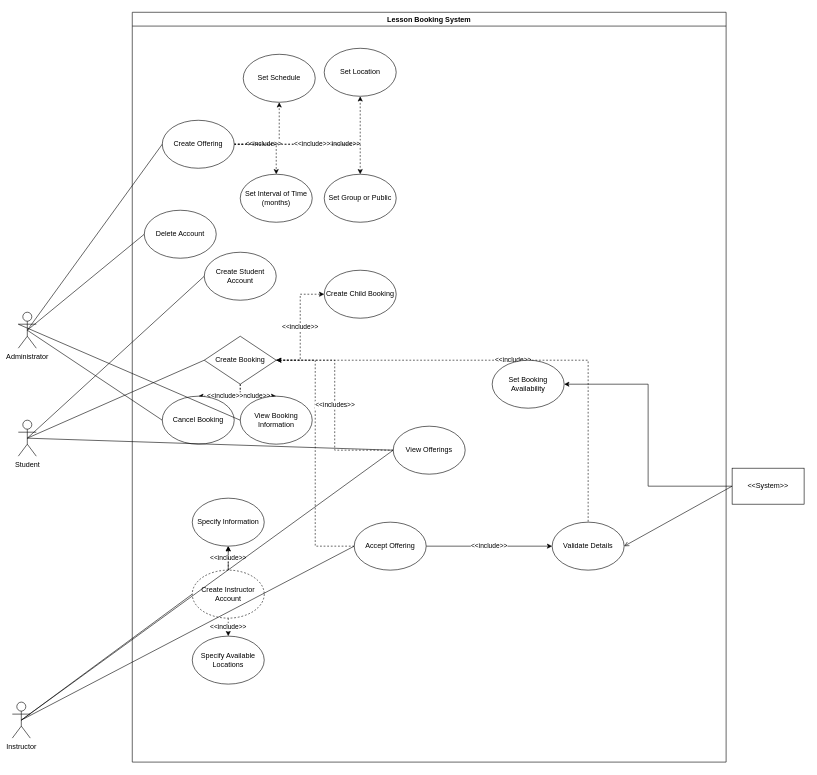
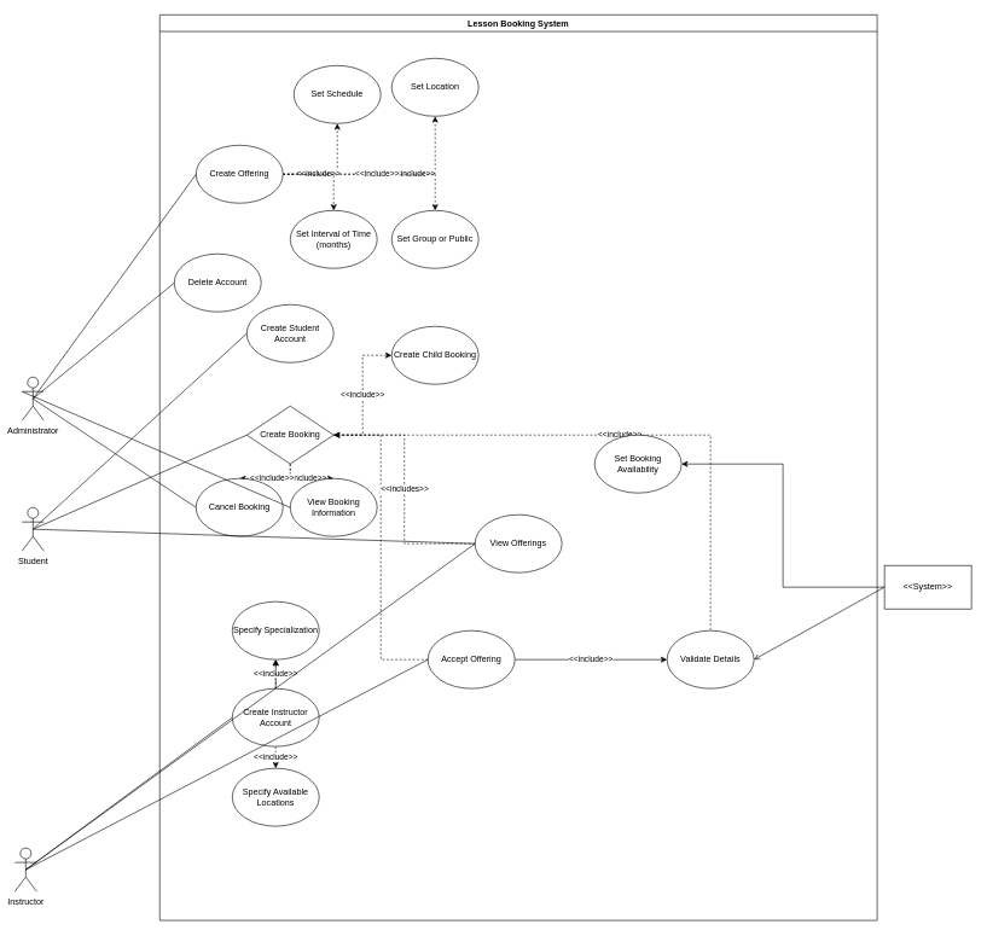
  <mxCell id="0" />
  <mxCell id="1" parent="0" />
  <mxCell id="2" value="Student" style="shape=umlActor;verticalLabelPosition=bottom;verticalAlign=top;html=1;outlineConnect=0;" vertex="1" parent="1"><mxGeometry x="30" y="700" width="30" height="60" as="geometry" /></mxCell>
  <mxCell id="3" value="Lesson Booking System" style="swimlane;whiteSpace=wrap;html=1;" vertex="1" parent="1"><mxGeometry x="220" y="20" width="990" height="1250" as="geometry" /></mxCell>
  <mxCell id="4" value="Create Student Account" style="ellipse;whiteSpace=wrap;html=1;" vertex="1" parent="3"><mxGeometry x="120" y="400" width="120" height="80" as="geometry" /></mxCell>
  <mxCell id="5" style="edgeStyle=orthogonalEdgeStyle;rounded=0;orthogonalLoop=1;jettySize=auto;html=1;entryX=0.5;entryY=1;entryDx=0;entryDy=0;dashed=1;" edge="1" parent="3" source="11" target="25"><mxGeometry relative="1" as="geometry" /></mxCell>
  <mxCell id="6" value="&amp;lt;&amp;lt;include&amp;gt;&amp;gt;" style="edgeLabel;html=1;align=center;verticalAlign=middle;resizable=0;points=[];" vertex="1" connectable="0" parent="5"><mxGeometry x="0.233" y="1" relative="1" as="geometry"><mxPoint as="offset" /></mxGeometry></mxCell>
  <mxCell id="7" style="edgeStyle=orthogonalEdgeStyle;rounded=0;orthogonalLoop=1;jettySize=auto;html=1;entryX=0.5;entryY=1;entryDx=0;entryDy=0;dashed=1;" edge="1" parent="3" source="11" target="26"><mxGeometry relative="1" as="geometry" /></mxCell>
  <mxCell id="8" value="&amp;lt;&amp;lt;include&amp;gt;&amp;gt;" style="edgeLabel;html=1;align=center;verticalAlign=middle;resizable=0;points=[];" vertex="1" connectable="0" parent="7"><mxGeometry x="-0.336" y="1" relative="1" as="geometry"><mxPoint y="-1" as="offset" /></mxGeometry></mxCell>
  <mxCell id="9" style="edgeStyle=orthogonalEdgeStyle;rounded=0;orthogonalLoop=1;jettySize=auto;html=1;entryX=0.5;entryY=0;entryDx=0;entryDy=0;dashed=1;" edge="1" parent="3" source="11" target="27"><mxGeometry relative="1" as="geometry" /></mxCell>
  <mxCell id="10" value="&amp;lt;&amp;lt;include&amp;gt;&amp;gt;" style="edgeStyle=orthogonalEdgeStyle;rounded=0;orthogonalLoop=1;jettySize=auto;html=1;entryX=0.5;entryY=0;entryDx=0;entryDy=0;dashed=1;" edge="1" parent="3" source="11" target="28"><mxGeometry relative="1" as="geometry" /></mxCell>
  <mxCell id="11" value="Create Offering" style="ellipse;whiteSpace=wrap;html=1;" vertex="1" parent="3"><mxGeometry x="50" y="180" width="120" height="80" as="geometry" /></mxCell>
  <mxCell id="12" value="&amp;lt;&amp;lt;include&amp;gt;&amp;gt;" style="edgeStyle=orthogonalEdgeStyle;rounded=0;orthogonalLoop=1;jettySize=auto;html=1;entryX=0;entryY=0.5;entryDx=0;entryDy=0;" edge="1" parent="3" source="14" target="20"><mxGeometry relative="1" as="geometry" /></mxCell>
  <mxCell id="13" value="" style="edgeStyle=orthogonalEdgeStyle;rounded=0;orthogonalLoop=1;jettySize=auto;html=1;entryX=1;entryY=0.5;entryDx=0;entryDy=0;dashed=1;" edge="1" parent="3" source="14" target="19"><mxGeometry relative="1" as="geometry" /></mxCell>
  <mxCell id="14" value="Accept Offering" style="ellipse;whiteSpace=wrap;html=1;" vertex="1" parent="3"><mxGeometry x="370" y="850" width="120" height="80" as="geometry" /></mxCell>
  <mxCell id="15" value="&amp;lt;&amp;lt;include&amp;gt;&amp;gt;" style="edgeStyle=orthogonalEdgeStyle;rounded=0;orthogonalLoop=1;jettySize=auto;html=1;entryX=0.5;entryY=0;entryDx=0;entryDy=0;dashed=1;endArrow=none;" edge="1" parent="3" source="19" target="20"><mxGeometry relative="1" as="geometry" /></mxCell>
  <mxCell id="16" value="&amp;lt;&amp;lt;include&amp;gt;&amp;gt;" style="edgeStyle=orthogonalEdgeStyle;rounded=0;orthogonalLoop=1;jettySize=auto;html=1;entryX=0.5;entryY=0;entryDx=0;entryDy=0;dashed=1;" edge="1" parent="3" source="19" target="32"><mxGeometry relative="1" as="geometry" /></mxCell>
  <mxCell id="17" value="&amp;lt;&amp;lt;include&amp;gt;&amp;gt;" style="edgeStyle=orthogonalEdgeStyle;rounded=0;orthogonalLoop=1;jettySize=auto;html=1;entryX=0.5;entryY=0;entryDx=0;entryDy=0;dashed=1;" edge="1" parent="3" source="19" target="33"><mxGeometry relative="1" as="geometry" /></mxCell>
  <mxCell id="18" value="&amp;lt;&amp;lt;include&amp;gt;&amp;gt;" style="edgeStyle=orthogonalEdgeStyle;rounded=0;orthogonalLoop=1;jettySize=auto;html=1;entryX=0;entryY=0.5;entryDx=0;entryDy=0;dashed=1;" edge="1" parent="3" source="19" target="37"><mxGeometry relative="1" as="geometry" /></mxCell>
  <mxCell id="19" value="Create Booking" style="rhombus;whiteSpace=wrap;html=1;" vertex="1" parent="3"><mxGeometry x="120" y="540" width="120" height="80" as="geometry" /></mxCell>
  <mxCell id="20" value="Validate Details" style="ellipse;whiteSpace=wrap;html=1;" vertex="1" parent="3"><mxGeometry x="700" y="850" width="120" height="80" as="geometry" /></mxCell>
  <mxCell id="21" value="&amp;lt;&amp;lt;include&amp;gt;&amp;gt;" style="edgeStyle=orthogonalEdgeStyle;rounded=0;orthogonalLoop=1;jettySize=auto;html=1;entryX=0.5;entryY=1;entryDx=0;entryDy=0;" edge="1" parent="3" source="24" target="29"><mxGeometry relative="1" as="geometry" /></mxCell>
  <mxCell id="22" value="&amp;lt;&amp;lt;include&amp;gt;&amp;gt;" style="edgeStyle=orthogonalEdgeStyle;rounded=0;orthogonalLoop=1;jettySize=auto;html=1;entryX=0.5;entryY=0;entryDx=0;entryDy=0;dashed=1;" edge="1" parent="3" source="24" target="30"><mxGeometry relative="1" as="geometry" /></mxCell>
  <mxCell id="23" value="" style="edgeStyle=orthogonalEdgeStyle;rounded=0;orthogonalLoop=1;jettySize=auto;html=1;dashed=1;" edge="1" parent="3" source="24" target="29"><mxGeometry relative="1" as="geometry" /></mxCell>
- <mxCell id="24" value="Create Instructor Account" style="ellipse;whiteSpace=wrap;html=1;dashed=1;" vertex="1" parent="3"><mxGeometry x="100" y="930" width="120" height="80" as="geometry" /></mxCell>
+ <mxCell id="24" value="Create Instructor Account" style="ellipse;whiteSpace=wrap;html=1;" vertex="1" parent="3"><mxGeometry x="100" y="930" width="120" height="80" as="geometry" /></mxCell>
  <mxCell id="25" value="Set Location" style="ellipse;whiteSpace=wrap;html=1;" vertex="1" parent="3"><mxGeometry x="320" y="60" width="120" height="80" as="geometry" /></mxCell>
  <mxCell id="26" value="Set Schedule" style="ellipse;whiteSpace=wrap;html=1;" vertex="1" parent="3"><mxGeometry x="185" y="70" width="120" height="80" as="geometry" /></mxCell>
  <mxCell id="27" value="Set Interval of Time (months)" style="ellipse;whiteSpace=wrap;html=1;" vertex="1" parent="3"><mxGeometry x="180" y="270" width="120" height="80" as="geometry" /></mxCell>
  <mxCell id="28" value="Set Group or Public" style="ellipse;whiteSpace=wrap;html=1;" vertex="1" parent="3"><mxGeometry x="320" y="270" width="120" height="80" as="geometry" /></mxCell>
- <mxCell id="29" value="Specify Information" style="ellipse;whiteSpace=wrap;html=1;" vertex="1" parent="3"><mxGeometry x="100" y="810" width="120" height="80" as="geometry" /></mxCell>
+ <mxCell id="29" value="Specify Specialization" style="ellipse;whiteSpace=wrap;html=1;" vertex="1" parent="3"><mxGeometry x="100" y="810" width="120" height="80" as="geometry" /></mxCell>
  <mxCell id="30" value="Specify Available Locations" style="ellipse;whiteSpace=wrap;html=1;" vertex="1" parent="3"><mxGeometry x="100" y="1040" width="120" height="80" as="geometry" /></mxCell>
  <mxCell id="31" value="Set Booking Availability" style="ellipse;whiteSpace=wrap;html=1;" vertex="1" parent="3"><mxGeometry x="600" y="580" width="120" height="80" as="geometry" /></mxCell>
  <mxCell id="32" value="View Booking Information" style="ellipse;whiteSpace=wrap;html=1;" vertex="1" parent="3"><mxGeometry x="180" y="640" width="120" height="80" as="geometry" /></mxCell>
  <mxCell id="33" value="Cancel Booking" style="ellipse;whiteSpace=wrap;html=1;" vertex="1" parent="3"><mxGeometry x="50" y="640" width="120" height="80" as="geometry" /></mxCell>
  <mxCell id="34" value="Delete Account" style="ellipse;whiteSpace=wrap;html=1;" vertex="1" parent="3"><mxGeometry x="20" y="330" width="120" height="80" as="geometry" /></mxCell>
  <mxCell id="35" value="&amp;lt;&amp;lt;includes&amp;gt;&amp;gt;" style="edgeStyle=orthogonalEdgeStyle;rounded=0;orthogonalLoop=1;jettySize=auto;html=1;entryX=1;entryY=0.5;entryDx=0;entryDy=0;dashed=1;" edge="1" parent="3" source="36" target="19"><mxGeometry relative="1" as="geometry" /></mxCell>
  <mxCell id="36" value="View Offerings" style="ellipse;whiteSpace=wrap;html=1;" vertex="1" parent="3"><mxGeometry x="435" y="690" width="120" height="80" as="geometry" /></mxCell>
  <mxCell id="37" value="Create Child Booking" style="ellipse;whiteSpace=wrap;html=1;" vertex="1" parent="3"><mxGeometry x="320" y="430" width="120" height="80" as="geometry" /></mxCell>
  <mxCell id="38" value="" style="endArrow=none;html=1;rounded=0;entryX=0;entryY=0.5;entryDx=0;entryDy=0;exitX=0.5;exitY=0.5;exitDx=0;exitDy=0;exitPerimeter=0;" edge="1" parent="1" source="2" target="4"><mxGeometry width="50" height="50" relative="1" as="geometry"><mxPoint x="370" y="350" as="sourcePoint" /><mxPoint x="420" y="300" as="targetPoint" /></mxGeometry></mxCell>
  <mxCell id="39" value="Instructor" style="shape=umlActor;verticalLabelPosition=bottom;verticalAlign=top;html=1;outlineConnect=0;" vertex="1" parent="1"><mxGeometry x="20" y="1170" width="30" height="60" as="geometry" /></mxCell>
  <mxCell id="40" style="edgeStyle=orthogonalEdgeStyle;rounded=0;orthogonalLoop=1;jettySize=auto;html=1;entryX=1;entryY=0.5;entryDx=0;entryDy=0;" edge="1" parent="1" source="41" target="31"><mxGeometry relative="1" as="geometry" /></mxCell>
  <mxCell id="41" value="&amp;lt;&amp;lt;System&amp;gt;&amp;gt;" style="rounded=0;whiteSpace=wrap;html=1;" vertex="1" parent="1"><mxGeometry x="1220" y="780" width="120" height="60" as="geometry" /></mxCell>
  <mxCell id="42" value="" style="endArrow=none;html=1;rounded=0;entryX=0;entryY=0.5;entryDx=0;entryDy=0;exitX=0.5;exitY=0.5;exitDx=0;exitDy=0;exitPerimeter=0;" edge="1" parent="1" source="39" target="14"><mxGeometry width="50" height="50" relative="1" as="geometry"><mxPoint x="560" y="370" as="sourcePoint" /><mxPoint x="610" y="320" as="targetPoint" /></mxGeometry></mxCell>
  <mxCell id="43" value="" style="endArrow=none;html=1;rounded=0;entryX=0;entryY=0.5;entryDx=0;entryDy=0;exitX=0.5;exitY=0.5;exitDx=0;exitDy=0;exitPerimeter=0;" edge="1" parent="1" source="2" target="19"><mxGeometry width="50" height="50" relative="1" as="geometry"><mxPoint x="560" y="370" as="sourcePoint" /><mxPoint x="610" y="320" as="targetPoint" /></mxGeometry></mxCell>
  <mxCell id="44" value="" style="endArrow=open;html=1;rounded=0;entryX=1;entryY=0.5;entryDx=0;entryDy=0;exitX=0;exitY=0.5;exitDx=0;exitDy=0;" edge="1" parent="1" source="41" target="20"><mxGeometry width="50" height="50" relative="1" as="geometry"><mxPoint x="560" y="370" as="sourcePoint" /><mxPoint x="610" y="320" as="targetPoint" /></mxGeometry></mxCell>
  <mxCell id="45" value="" style="endArrow=none;html=1;rounded=0;exitX=0.5;exitY=0.5;exitDx=0;exitDy=0;exitPerimeter=0;entryX=0;entryY=0.5;entryDx=0;entryDy=0;" edge="1" parent="1" source="39" target="24"><mxGeometry width="50" height="50" relative="1" as="geometry"><mxPoint x="560" y="460" as="sourcePoint" /><mxPoint x="610" y="410" as="targetPoint" /></mxGeometry></mxCell>
  <mxCell id="46" value="Administrator" style="shape=umlActor;verticalLabelPosition=bottom;verticalAlign=top;html=1;outlineConnect=0;" vertex="1" parent="1"><mxGeometry x="30" y="520" width="30" height="60" as="geometry" /></mxCell>
  <mxCell id="47" value="" style="endArrow=none;html=1;rounded=0;entryX=0;entryY=0.333;entryDx=0;entryDy=0;entryPerimeter=0;exitX=0;exitY=0.5;exitDx=0;exitDy=0;" edge="1" parent="1" source="32" target="46"><mxGeometry width="50" height="50" relative="1" as="geometry"><mxPoint x="710" y="480" as="sourcePoint" /><mxPoint x="760" y="430" as="targetPoint" /></mxGeometry></mxCell>
  <mxCell id="48" value="" style="endArrow=none;html=1;rounded=0;exitX=0.5;exitY=0.5;exitDx=0;exitDy=0;exitPerimeter=0;entryX=0;entryY=0.5;entryDx=0;entryDy=0;" edge="1" parent="1" source="46" target="33"><mxGeometry width="50" height="50" relative="1" as="geometry"><mxPoint x="600" y="440" as="sourcePoint" /><mxPoint x="650" y="390" as="targetPoint" /></mxGeometry></mxCell>
  <mxCell id="49" value="" style="endArrow=none;html=1;rounded=0;exitX=0.5;exitY=0.5;exitDx=0;exitDy=0;exitPerimeter=0;entryX=0;entryY=0.5;entryDx=0;entryDy=0;" edge="1" parent="1" source="46" target="11"><mxGeometry width="50" height="50" relative="1" as="geometry"><mxPoint x="670" y="330" as="sourcePoint" /><mxPoint x="1010" y="300" as="targetPoint" /></mxGeometry></mxCell>
  <mxCell id="50" value="" style="endArrow=none;html=1;rounded=0;exitX=0.5;exitY=0.5;exitDx=0;exitDy=0;exitPerimeter=0;entryX=0;entryY=0.5;entryDx=0;entryDy=0;" edge="1" parent="1" source="46" target="34"><mxGeometry width="50" height="50" relative="1" as="geometry"><mxPoint x="670" y="420" as="sourcePoint" /><mxPoint x="720" y="370" as="targetPoint" /></mxGeometry></mxCell>
  <mxCell id="51" value="" style="endArrow=none;html=1;rounded=0;exitX=0.5;exitY=0.5;exitDx=0;exitDy=0;exitPerimeter=0;entryX=0;entryY=0.5;entryDx=0;entryDy=0;" edge="1" parent="1" source="39" target="36"><mxGeometry width="50" height="50" relative="1" as="geometry"><mxPoint x="570" y="800" as="sourcePoint" /><mxPoint x="620" y="750" as="targetPoint" /></mxGeometry></mxCell>
  <mxCell id="52" value="" style="endArrow=none;html=1;rounded=0;exitX=0.5;exitY=0.5;exitDx=0;exitDy=0;exitPerimeter=0;entryX=0;entryY=0.5;entryDx=0;entryDy=0;" edge="1" parent="1" source="2" target="36"><mxGeometry width="50" height="50" relative="1" as="geometry"><mxPoint x="560" y="740" as="sourcePoint" /><mxPoint x="610" y="690" as="targetPoint" /></mxGeometry></mxCell>
